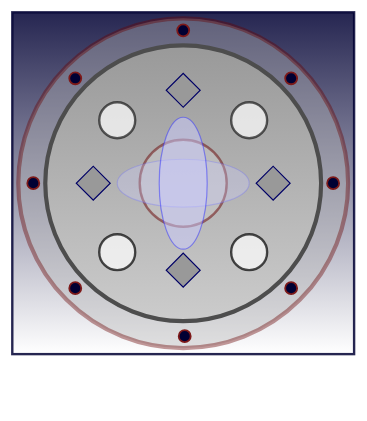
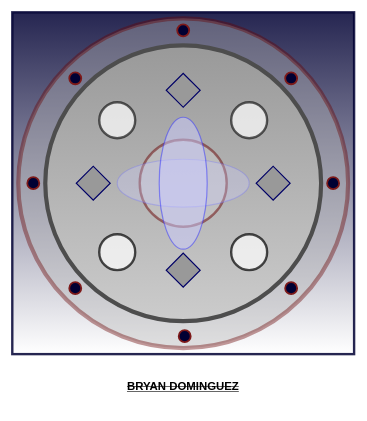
  <mxCell id="0" />
  <mxCell id="1" parent="0" />
  <mxCell id="2" value="" style="whiteSpace=wrap;html=1;aspect=fixed;strokeWidth=4;strokeColor=#000033;gradientColor=#ffffff;fillColor=#000033;opacity=85;" vertex="1" parent="1"><mxGeometry x="20" y="20" width="570" height="570" as="geometry" /></mxCell>
  <mxCell id="3" value="" style="ellipse;whiteSpace=wrap;html=1;aspect=fixed;strokeWidth=7;opacity=40;fillColor=#B3B3B3;strokeColor=#660000;" vertex="1" parent="1"><mxGeometry x="30" y="30" width="550" height="550" as="geometry" /></mxCell>
  <mxCell id="4" value="" style="ellipse;whiteSpace=wrap;html=1;aspect=fixed;strokeWidth=7;gradientColor=#999999;gradientDirection=north;strokeColor=#4D4D4D;shadow=0;sketch=0;fillColor=#CCCCCC;" vertex="1" parent="1"><mxGeometry x="75" y="75" width="460" height="460" as="geometry" /></mxCell>
  <mxCell id="5" value="" style="ellipse;whiteSpace=wrap;html=1;aspect=fixed;strokeWidth=3;fillColor=#000033;strokeColor=#7D1919;" vertex="1" parent="1"><mxGeometry x="295" y="40" width="20" height="20" as="geometry" /></mxCell>
  <mxCell id="6" value="" style="ellipse;whiteSpace=wrap;html=1;aspect=fixed;strokeColor=#7D1919;strokeWidth=3;fillColor=#000033;gradientColor=none;" vertex="1" parent="1"><mxGeometry x="45" y="295" width="20" height="20" as="geometry" /></mxCell>
  <mxCell id="7" value="" style="ellipse;whiteSpace=wrap;html=1;aspect=fixed;strokeColor=#7D1919;strokeWidth=3;fillColor=#000033;gradientColor=none;" vertex="1" parent="1"><mxGeometry x="115" y="120" width="20" height="20" as="geometry" /></mxCell>
  <mxCell id="8" value="" style="ellipse;whiteSpace=wrap;html=1;aspect=fixed;strokeColor=#7D1919;strokeWidth=3;fillColor=#000033;gradientColor=none;" vertex="1" parent="1"><mxGeometry x="545" y="295" width="20" height="20" as="geometry" /></mxCell>
  <mxCell id="9" value="" style="ellipse;whiteSpace=wrap;html=1;aspect=fixed;strokeColor=#7D1919;strokeWidth=3;fillColor=#000033;gradientColor=none;" vertex="1" parent="1"><mxGeometry x="475" y="120" width="20" height="20" as="geometry" /></mxCell>
  <mxCell id="10" value="" style="ellipse;whiteSpace=wrap;html=1;aspect=fixed;strokeColor=#7D1919;strokeWidth=3;fillColor=#000033;gradientColor=none;" vertex="1" parent="1"><mxGeometry x="297.5" y="550" width="20" height="20" as="geometry" /></mxCell>
  <mxCell id="11" value="" style="ellipse;whiteSpace=wrap;html=1;aspect=fixed;strokeColor=#7D1919;strokeWidth=3;fillColor=#000033;gradientColor=none;" vertex="1" parent="1"><mxGeometry x="475" y="470" width="20" height="20" as="geometry" /></mxCell>
  <mxCell id="12" value="" style="ellipse;whiteSpace=wrap;html=1;aspect=fixed;strokeColor=#7D1919;strokeWidth=3;fillColor=#000033;gradientColor=none;" vertex="1" parent="1"><mxGeometry x="115" y="470" width="20" height="20" as="geometry" /></mxCell>
  <mxCell id="13" value="" style="ellipse;whiteSpace=wrap;html=1;aspect=fixed;strokeWidth=4;opacity=70;shadow=0;strokeColor=#1A1A1A;" vertex="1" parent="1"><mxGeometry x="165" y="170" width="60" height="60" as="geometry" /></mxCell>
  <mxCell id="14" value="" style="ellipse;whiteSpace=wrap;html=1;aspect=fixed;shadow=0;sketch=0;strokeWidth=4;opacity=70;strokeColor=#1A1A1A;" vertex="1" parent="1"><mxGeometry x="385" y="170" width="60" height="60" as="geometry" /></mxCell>
  <mxCell id="15" value="" style="ellipse;whiteSpace=wrap;html=1;aspect=fixed;shadow=0;sketch=0;strokeWidth=4;opacity=70;" vertex="1" parent="1"><mxGeometry x="165" y="390" width="60" height="60" as="geometry" /></mxCell>
  <mxCell id="16" value="" style="ellipse;whiteSpace=wrap;html=1;aspect=fixed;shadow=0;sketch=0;strokeWidth=4;opacity=70;" vertex="1" parent="1"><mxGeometry x="385" y="390" width="60" height="60" as="geometry" /></mxCell>
  <mxCell id="17" value="" style="whiteSpace=wrap;html=1;aspect=fixed;shadow=0;sketch=0;strokeColor=#000066;strokeWidth=2;fillColor=#999999;gradientColor=none;rotation=-45;" vertex="1" parent="1"><mxGeometry x="285" y="130" width="40" height="40" as="geometry" /></mxCell>
  <mxCell id="18" value="" style="whiteSpace=wrap;html=1;aspect=fixed;shadow=0;sketch=0;strokeColor=#000066;strokeWidth=2;fillColor=#999999;gradientColor=none;rotation=-45;" vertex="1" parent="1"><mxGeometry x="435" y="285" width="40" height="40" as="geometry" /></mxCell>
  <mxCell id="19" value="" style="whiteSpace=wrap;html=1;aspect=fixed;shadow=0;sketch=0;strokeColor=#000066;strokeWidth=2;fillColor=#999999;gradientColor=none;rotation=-45;" vertex="1" parent="1"><mxGeometry x="135" y="285" width="40" height="40" as="geometry" /></mxCell>
  <mxCell id="20" value="" style="whiteSpace=wrap;html=1;aspect=fixed;shadow=0;sketch=0;strokeColor=#000066;strokeWidth=2;fillColor=#999999;gradientColor=none;rotation=-45;" vertex="1" parent="1"><mxGeometry x="285" y="430" width="40" height="40" as="geometry" /></mxCell>
  <mxCell id="21" value="" style="ellipse;whiteSpace=wrap;html=1;aspect=fixed;shadow=0;sketch=0;strokeWidth=4;opacity=50;fontColor=#333333;strokeColor=#660000;fillColor=#CCCCCC;" vertex="1" parent="1"><mxGeometry x="232.5" y="232.5" width="145" height="145" as="geometry" /></mxCell>
  <mxCell id="22" value="" style="ellipse;whiteSpace=wrap;html=1;shadow=0;sketch=0;strokeWidth=2;gradientColor=none;opacity=30;strokeColor=#6666FF;fillColor=#CCCCFF;" vertex="1" parent="1"><mxGeometry x="195" y="265" width="220" height="80" as="geometry" /></mxCell>
  <mxCell id="23" value="" style="ellipse;whiteSpace=wrap;html=1;shadow=0;sketch=0;strokeWidth=2;opacity=50;rotation=-90;fillColor=#CCCCFF;strokeColor=#3333FF;" vertex="1" parent="1"><mxGeometry x="195" y="265" width="220" height="80" as="geometry" /></mxCell>
+ <mxCell id="24" value="&lt;b&gt;&lt;font style=&quot;font-size: 19px&quot;&gt;&lt;u&gt;&lt;strike&gt;BRYAN DOMINGUEZ&lt;/strike&gt;&lt;/u&gt;&lt;/font&gt;&lt;/b&gt;" style="text;html=1;strokeColor=none;fillColor=none;align=center;verticalAlign=middle;whiteSpace=wrap;rounded=0;shadow=0;sketch=0;opacity=30;" vertex="1" parent="1"><mxGeometry x="190" y="610" width="230" height="70" as="geometry" /></mxCell>
